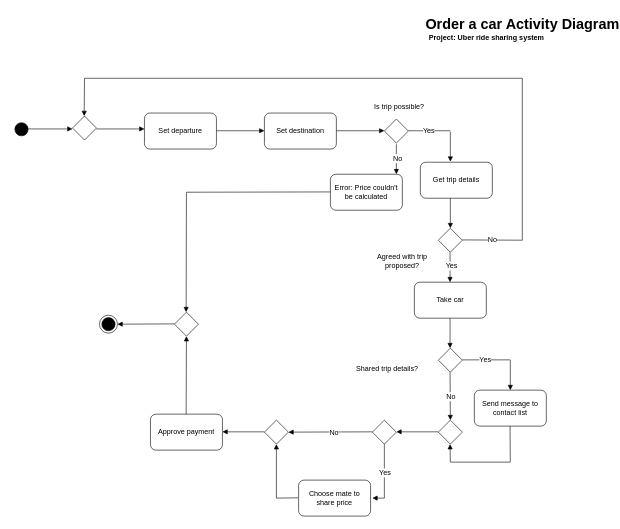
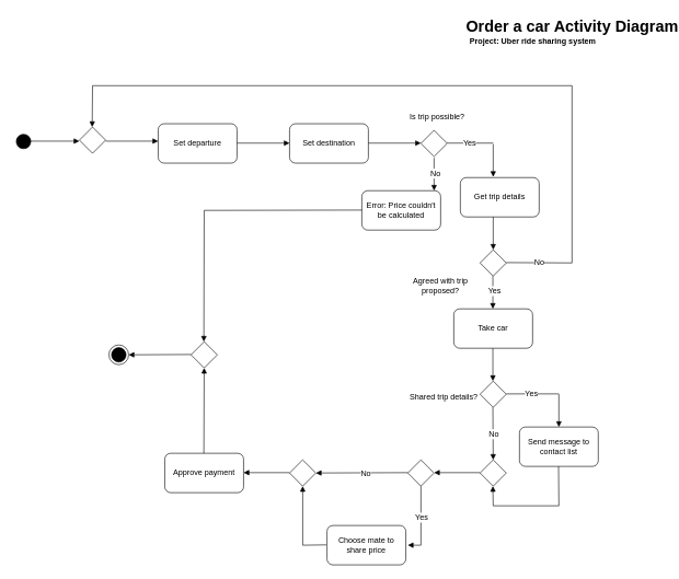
  <mxCell id="0" />
  <mxCell id="1" parent="0" />
  <mxCell id="2" value="Order a car Activity Diagram" style="text;strokeColor=none;fillColor=none;html=1;fontSize=24;fontStyle=1;verticalAlign=middle;align=center;" vertex="1" parent="1"><mxGeometry x="820" y="20" width="100" height="40" as="geometry" /></mxCell>
  <mxCell id="3" value="Project: Uber ride sharing system" style="text;align=center;fontStyle=1;verticalAlign=middle;spacingLeft=3;spacingRight=3;strokeColor=none;rotatable=0;points=[[0,0.5],[1,0.5]];portConstraint=eastwest;html=1;" vertex="1" parent="1"><mxGeometry x="770" y="50" width="80" height="26" as="geometry" /></mxCell>
  <mxCell id="4" value="" style="ellipse;html=1;shape=startState;fillColor=#000000;strokeColor=#000000;" vertex="1" parent="1"><mxGeometry x="20" y="200" width="30" height="30" as="geometry" /></mxCell>
  <mxCell id="5" value="" style="endArrow=block;html=1;rounded=0;endFill=1;" edge="1" parent="1"><mxGeometry width="50" height="50" relative="1" as="geometry"><mxPoint x="40" y="214.5" as="sourcePoint" /><mxPoint x="120" y="214.5" as="targetPoint" /></mxGeometry></mxCell>
  <mxCell id="6" value="" style="rhombus;whiteSpace=wrap;html=1;" vertex="1" parent="1"><mxGeometry x="120" y="193" width="40" height="40" as="geometry" /></mxCell>
  <mxCell id="7" value="" style="endArrow=block;html=1;rounded=0;endFill=1;" edge="1" parent="1"><mxGeometry width="50" height="50" relative="1" as="geometry"><mxPoint x="160" y="214.5" as="sourcePoint" /><mxPoint x="240" y="214.5" as="targetPoint" /></mxGeometry></mxCell>
  <mxCell id="8" value="Set departure" style="rounded=1;whiteSpace=wrap;html=1;" vertex="1" parent="1"><mxGeometry x="240" y="188" width="120" height="60" as="geometry" /></mxCell>
  <mxCell id="9" value="" style="endArrow=block;html=1;rounded=0;endFill=1;" edge="1" parent="1"><mxGeometry width="50" height="50" relative="1" as="geometry"><mxPoint x="360" y="217.5" as="sourcePoint" /><mxPoint x="440" y="217.5" as="targetPoint" /></mxGeometry></mxCell>
  <mxCell id="10" value="Set destination" style="rounded=1;whiteSpace=wrap;html=1;" vertex="1" parent="1"><mxGeometry x="440" y="188" width="120" height="60" as="geometry" /></mxCell>
  <mxCell id="11" value="" style="endArrow=block;html=1;rounded=0;endFill=1;" edge="1" parent="1"><mxGeometry width="50" height="50" relative="1" as="geometry"><mxPoint x="560" y="217.5" as="sourcePoint" /><mxPoint x="640" y="217.5" as="targetPoint" /></mxGeometry></mxCell>
  <mxCell id="12" value="" style="rhombus;whiteSpace=wrap;html=1;" vertex="1" parent="1"><mxGeometry x="640" y="198" width="40" height="40" as="geometry" /></mxCell>
  <mxCell id="13" value="" style="endArrow=none;html=1;rounded=0;" edge="1" parent="1"><mxGeometry width="50" height="50" relative="1" as="geometry"><mxPoint x="680" y="217.5" as="sourcePoint" /><mxPoint x="750" y="217.5" as="targetPoint" /></mxGeometry></mxCell>
  <mxCell id="14" value="&lt;font style=&quot;font-size: 12px;&quot;&gt;Yes&lt;/font&gt;" style="edgeLabel;html=1;align=center;verticalAlign=middle;resizable=0;points=[];" vertex="1" connectable="0" parent="13"><mxGeometry x="-0.057" y="1" relative="1" as="geometry"><mxPoint y="1" as="offset" /></mxGeometry></mxCell>
  <mxCell id="15" value="" style="endArrow=block;html=1;rounded=0;endFill=1;" edge="1" parent="1"><mxGeometry width="50" height="50" relative="1" as="geometry"><mxPoint x="750" y="219" as="sourcePoint" /><mxPoint x="750" y="269" as="targetPoint" /></mxGeometry></mxCell>
  <mxCell id="16" value="Get trip details&lt;br&gt;" style="rounded=1;whiteSpace=wrap;html=1;" vertex="1" parent="1"><mxGeometry x="700" y="270" width="120" height="60" as="geometry" /></mxCell>
  <mxCell id="17" value="" style="endArrow=block;html=1;rounded=0;endFill=1;" edge="1" parent="1"><mxGeometry width="50" height="50" relative="1" as="geometry"><mxPoint x="750" y="330" as="sourcePoint" /><mxPoint x="750" y="380" as="targetPoint" /></mxGeometry></mxCell>
  <mxCell id="18" value="" style="rhombus;whiteSpace=wrap;html=1;" vertex="1" parent="1"><mxGeometry x="730" y="380" width="40" height="40" as="geometry" /></mxCell>
  <mxCell id="19" value="" style="endArrow=block;html=1;rounded=0;endFill=1;" edge="1" parent="1"><mxGeometry width="50" height="50" relative="1" as="geometry"><mxPoint x="749.5" y="420" as="sourcePoint" /><mxPoint x="749.5" y="470" as="targetPoint" /></mxGeometry></mxCell>
  <mxCell id="20" value="&lt;font style=&quot;font-size: 12px;&quot;&gt;Yes&lt;/font&gt;" style="edgeLabel;html=1;align=center;verticalAlign=middle;resizable=0;points=[];" vertex="1" connectable="0" parent="19"><mxGeometry x="-0.12" y="2" relative="1" as="geometry"><mxPoint as="offset" /></mxGeometry></mxCell>
  <mxCell id="21" value="Take car" style="rounded=1;whiteSpace=wrap;html=1;" vertex="1" parent="1"><mxGeometry x="690" y="470" width="120" height="60" as="geometry" /></mxCell>
  <mxCell id="22" value="" style="endArrow=block;html=1;rounded=0;endFill=1;" edge="1" parent="1"><mxGeometry width="50" height="50" relative="1" as="geometry"><mxPoint x="749.5" y="530" as="sourcePoint" /><mxPoint x="749.5" y="580" as="targetPoint" /></mxGeometry></mxCell>
  <mxCell id="23" value="" style="rhombus;whiteSpace=wrap;html=1;" vertex="1" parent="1"><mxGeometry x="730" y="580" width="40" height="40" as="geometry" /></mxCell>
  <mxCell id="24" value="" style="endArrow=block;html=1;rounded=0;endFill=1;" edge="1" parent="1"><mxGeometry width="50" height="50" relative="1" as="geometry"><mxPoint x="749.5" y="620" as="sourcePoint" /><mxPoint x="750" y="700" as="targetPoint" /></mxGeometry></mxCell>
  <mxCell id="25" value="&lt;font style=&quot;font-size: 12px;&quot;&gt;No&lt;/font&gt;" style="edgeLabel;html=1;align=center;verticalAlign=middle;resizable=0;points=[];" vertex="1" connectable="0" parent="24"><mxGeometry x="0.025" y="1" relative="1" as="geometry"><mxPoint as="offset" /></mxGeometry></mxCell>
  <mxCell id="26" value="Agreed with trip proposed?" style="text;html=1;strokeColor=none;fillColor=none;align=center;verticalAlign=middle;whiteSpace=wrap;rounded=0;" vertex="1" parent="1"><mxGeometry x="625" y="420" width="90" height="30" as="geometry" /></mxCell>
- <mxCell id="27" value="Shared trip details?" style="text;html=1;strokeColor=none;fillColor=none;align=center;verticalAlign=middle;whiteSpace=wrap;rounded=0;" vertex="1" parent="1"><mxGeometry x="590" y="600" width="110" height="30" as="geometry" /></mxCell>
+ <mxCell id="27" value="Shared trip details?" style="text;html=1;strokeColor=none;fillColor=none;align=center;verticalAlign=middle;whiteSpace=wrap;rounded=0;" vertex="1" parent="1"><mxGeometry x="620" y="590" width="110" height="30" as="geometry" /></mxCell>
  <mxCell id="28" value="" style="rhombus;whiteSpace=wrap;html=1;" vertex="1" parent="1"><mxGeometry x="730" y="700" width="40" height="40" as="geometry" /></mxCell>
  <mxCell id="29" value="" style="endArrow=block;html=1;rounded=0;endFill=1;" edge="1" parent="1"><mxGeometry width="50" height="50" relative="1" as="geometry"><mxPoint x="730" y="719.5" as="sourcePoint" /><mxPoint x="660" y="719.5" as="targetPoint" /></mxGeometry></mxCell>
  <mxCell id="30" value="" style="rhombus;whiteSpace=wrap;html=1;" vertex="1" parent="1"><mxGeometry x="620" y="700" width="40" height="40" as="geometry" /></mxCell>
  <mxCell id="31" value="" style="endArrow=block;html=1;rounded=0;endFill=1;" edge="1" parent="1"><mxGeometry width="50" height="50" relative="1" as="geometry"><mxPoint x="620" y="719.5" as="sourcePoint" /><mxPoint x="480" y="720" as="targetPoint" /></mxGeometry></mxCell>
  <mxCell id="32" value="&lt;font style=&quot;font-size: 12px;&quot;&gt;No&lt;/font&gt;" style="edgeLabel;html=1;align=center;verticalAlign=middle;resizable=0;points=[];" vertex="1" connectable="0" parent="31"><mxGeometry x="-0.071" y="2" relative="1" as="geometry"><mxPoint as="offset" /></mxGeometry></mxCell>
  <mxCell id="33" value="" style="rhombus;whiteSpace=wrap;html=1;" vertex="1" parent="1"><mxGeometry x="440" y="700" width="40" height="40" as="geometry" /></mxCell>
  <mxCell id="34" value="" style="endArrow=block;html=1;rounded=0;endFill=1;" edge="1" parent="1"><mxGeometry width="50" height="50" relative="1" as="geometry"><mxPoint x="440" y="719.5" as="sourcePoint" /><mxPoint x="370" y="719.5" as="targetPoint" /></mxGeometry></mxCell>
  <mxCell id="35" value="Approve payment" style="rounded=1;whiteSpace=wrap;html=1;" vertex="1" parent="1"><mxGeometry x="250" y="690" width="120" height="60" as="geometry" /></mxCell>
  <mxCell id="36" value="" style="endArrow=block;html=1;rounded=0;endFill=1;" edge="1" parent="1"><mxGeometry width="50" height="50" relative="1" as="geometry"><mxPoint x="309.5" y="690" as="sourcePoint" /><mxPoint x="310" y="560" as="targetPoint" /></mxGeometry></mxCell>
  <mxCell id="37" value="" style="rhombus;whiteSpace=wrap;html=1;" vertex="1" parent="1"><mxGeometry x="290" y="520" width="40" height="40" as="geometry" /></mxCell>
  <mxCell id="38" value="" style="endArrow=block;html=1;rounded=0;endFill=1;" edge="1" parent="1"><mxGeometry width="50" height="50" relative="1" as="geometry"><mxPoint x="660" y="240" as="sourcePoint" /><mxPoint x="660" y="290" as="targetPoint" /></mxGeometry></mxCell>
  <mxCell id="39" value="&lt;font style=&quot;font-size: 12px;&quot;&gt;No&lt;/font&gt;" style="edgeLabel;html=1;align=center;verticalAlign=middle;resizable=0;points=[];" vertex="1" connectable="0" parent="38"><mxGeometry x="-0.08" y="1" relative="1" as="geometry"><mxPoint as="offset" /></mxGeometry></mxCell>
  <mxCell id="40" value="Error: Price couldn't be calculated" style="rounded=1;whiteSpace=wrap;html=1;" vertex="1" parent="1"><mxGeometry x="550" y="290" width="120" height="60" as="geometry" /></mxCell>
  <mxCell id="41" value="" style="endArrow=none;html=1;rounded=0;" edge="1" parent="1"><mxGeometry width="50" height="50" relative="1" as="geometry"><mxPoint x="310" y="320" as="sourcePoint" /><mxPoint x="550" y="319.5" as="targetPoint" /></mxGeometry></mxCell>
  <mxCell id="42" value="" style="endArrow=block;html=1;rounded=0;endFill=1;" edge="1" parent="1"><mxGeometry width="50" height="50" relative="1" as="geometry"><mxPoint x="310" y="320" as="sourcePoint" /><mxPoint x="309.5" y="520" as="targetPoint" /></mxGeometry></mxCell>
  <mxCell id="43" value="" style="endArrow=block;html=1;rounded=0;endFill=1;" edge="1" parent="1" target="44"><mxGeometry width="50" height="50" relative="1" as="geometry"><mxPoint x="290" y="539.5" as="sourcePoint" /><mxPoint x="180" y="540" as="targetPoint" /></mxGeometry></mxCell>
  <mxCell id="44" value="" style="ellipse;html=1;shape=endState;fillColor=#000000;strokeColor=#000000;" vertex="1" parent="1"><mxGeometry x="165" y="525" width="30" height="30" as="geometry" /></mxCell>
  <mxCell id="45" value="" style="endArrow=none;html=1;rounded=0;" edge="1" parent="1"><mxGeometry width="50" height="50" relative="1" as="geometry"><mxPoint x="770" y="399.5" as="sourcePoint" /><mxPoint x="870" y="400" as="targetPoint" /></mxGeometry></mxCell>
  <mxCell id="46" value="&lt;font style=&quot;font-size: 12px;&quot;&gt;No&lt;/font&gt;" style="edgeLabel;html=1;align=center;verticalAlign=middle;resizable=0;points=[];" vertex="1" connectable="0" parent="45"><mxGeometry x="-0.02" y="1" relative="1" as="geometry"><mxPoint as="offset" /></mxGeometry></mxCell>
  <mxCell id="47" value="" style="endArrow=none;html=1;rounded=0;" edge="1" parent="1"><mxGeometry width="50" height="50" relative="1" as="geometry"><mxPoint x="870" y="400" as="sourcePoint" /><mxPoint x="870" y="130" as="targetPoint" /></mxGeometry></mxCell>
  <mxCell id="48" value="" style="endArrow=none;html=1;rounded=0;" edge="1" parent="1"><mxGeometry width="50" height="50" relative="1" as="geometry"><mxPoint x="140" y="130" as="sourcePoint" /><mxPoint x="870" y="130" as="targetPoint" /></mxGeometry></mxCell>
  <mxCell id="49" value="" style="endArrow=block;html=1;rounded=0;endFill=1;" edge="1" parent="1"><mxGeometry width="50" height="50" relative="1" as="geometry"><mxPoint x="140" y="130" as="sourcePoint" /><mxPoint x="139.5" y="193" as="targetPoint" /></mxGeometry></mxCell>
  <mxCell id="50" value="Is trip possible?" style="text;html=1;strokeColor=none;fillColor=none;align=center;verticalAlign=middle;whiteSpace=wrap;rounded=0;" vertex="1" parent="1"><mxGeometry x="620" y="163" width="90" height="30" as="geometry" /></mxCell>
  <mxCell id="51" value="" style="endArrow=none;html=1;rounded=0;" edge="1" parent="1"><mxGeometry width="50" height="50" relative="1" as="geometry"><mxPoint x="770" y="599.5" as="sourcePoint" /><mxPoint x="850" y="599.5" as="targetPoint" /></mxGeometry></mxCell>
  <mxCell id="52" value="&lt;font style=&quot;font-size: 12px;&quot;&gt;Yes&lt;/font&gt;" style="edgeLabel;html=1;align=center;verticalAlign=middle;resizable=0;points=[];" vertex="1" connectable="0" parent="51"><mxGeometry x="-0.075" y="1" relative="1" as="geometry"><mxPoint y="1" as="offset" /></mxGeometry></mxCell>
  <mxCell id="53" value="" style="endArrow=block;html=1;rounded=0;endFill=1;" edge="1" parent="1"><mxGeometry width="50" height="50" relative="1" as="geometry"><mxPoint x="850" y="600" as="sourcePoint" /><mxPoint x="850" y="650" as="targetPoint" /></mxGeometry></mxCell>
  <mxCell id="54" value="Send message to contact list" style="rounded=1;whiteSpace=wrap;html=1;" vertex="1" parent="1"><mxGeometry x="790" y="650" width="120" height="60" as="geometry" /></mxCell>
  <mxCell id="55" value="" style="endArrow=none;html=1;rounded=0;" edge="1" parent="1"><mxGeometry width="50" height="50" relative="1" as="geometry"><mxPoint x="850" y="770" as="sourcePoint" /><mxPoint x="849.5" y="710" as="targetPoint" /></mxGeometry></mxCell>
  <mxCell id="56" value="" style="endArrow=none;html=1;rounded=0;" edge="1" parent="1"><mxGeometry width="50" height="50" relative="1" as="geometry"><mxPoint x="750" y="770" as="sourcePoint" /><mxPoint x="850" y="770" as="targetPoint" /></mxGeometry></mxCell>
  <mxCell id="57" value="" style="endArrow=block;html=1;rounded=0;endFill=1;" edge="1" parent="1"><mxGeometry width="50" height="50" relative="1" as="geometry"><mxPoint x="750" y="770" as="sourcePoint" /><mxPoint x="749.5" y="740" as="targetPoint" /></mxGeometry></mxCell>
  <mxCell id="58" value="" style="endArrow=none;html=1;rounded=0;" edge="1" parent="1"><mxGeometry width="50" height="50" relative="1" as="geometry"><mxPoint x="640" y="830" as="sourcePoint" /><mxPoint x="640" y="740" as="targetPoint" /></mxGeometry></mxCell>
  <mxCell id="59" value="&lt;font style=&quot;font-size: 12px;&quot;&gt;Yes&lt;/font&gt;" style="edgeLabel;html=1;align=center;verticalAlign=middle;resizable=0;points=[];" vertex="1" connectable="0" parent="58"><mxGeometry x="-0.05" relative="1" as="geometry"><mxPoint as="offset" /></mxGeometry></mxCell>
  <mxCell id="60" value="" style="endArrow=block;html=1;rounded=0;endFill=1;" edge="1" parent="1"><mxGeometry width="50" height="50" relative="1" as="geometry"><mxPoint x="640" y="830" as="sourcePoint" /><mxPoint x="620" y="830" as="targetPoint" /></mxGeometry></mxCell>
  <mxCell id="61" value="Choose mate to share price" style="rounded=1;whiteSpace=wrap;html=1;" vertex="1" parent="1"><mxGeometry x="497" y="800" width="120" height="60" as="geometry" /></mxCell>
  <mxCell id="62" value="" style="endArrow=none;html=1;rounded=0;" edge="1" parent="1"><mxGeometry width="50" height="50" relative="1" as="geometry"><mxPoint x="460" y="830" as="sourcePoint" /><mxPoint x="496" y="829.5" as="targetPoint" /></mxGeometry></mxCell>
  <mxCell id="63" value="" style="endArrow=block;html=1;rounded=0;endFill=1;" edge="1" parent="1"><mxGeometry width="50" height="50" relative="1" as="geometry"><mxPoint x="460" y="830" as="sourcePoint" /><mxPoint x="460" y="740" as="targetPoint" /></mxGeometry></mxCell>
